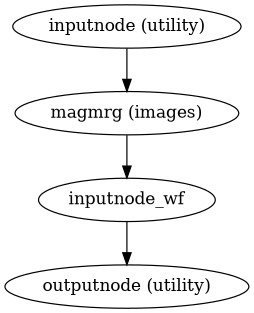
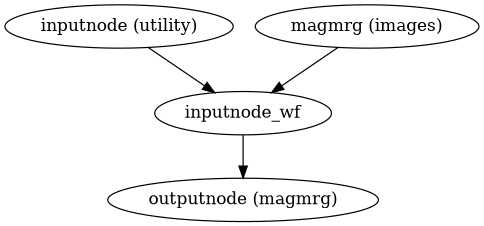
  strict digraph {
    "inputnode (utility)"
    "magmrg (images)"
    n3 [label=inputnode_wf]
-   "outputnode (utility)"
-   "inputnode (utility)" -> "magmrg (images)"
+   "outputnode (utility)" [label="outputnode (magmrg)"]
+   "inputnode (utility)" -> n3
    "magmrg (images)" -> n3
    n3 -> "outputnode (utility)"
  }
